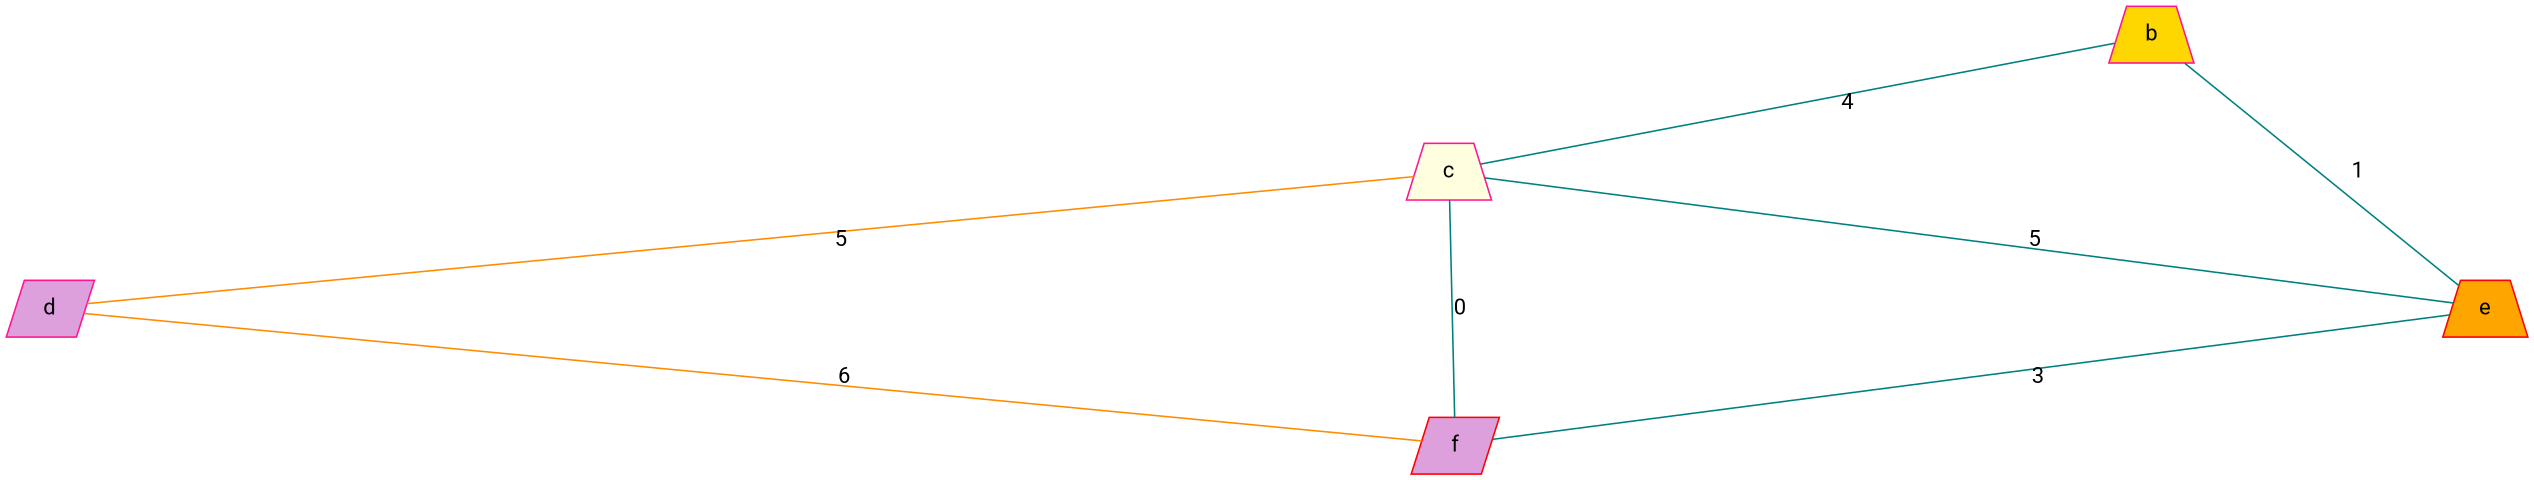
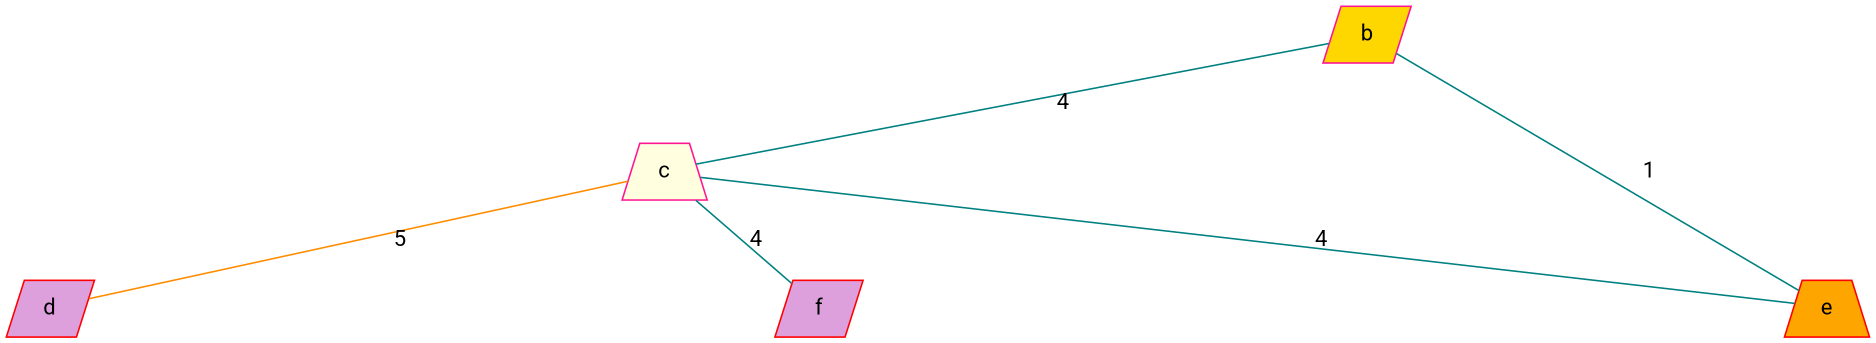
  digraph {
    fontname=Roboto
    nodesep=6.0
    splines=true
    node [color=deeppink fillcolor=plum fontname=Roboto shape=trapezium style=filled]
    edge [color=teal dir=none fontname=Roboto]
    c [fillcolor=lightyellow]
-   b [fillcolor=gold]
+   b [fillcolor=gold shape=parallelogram]
    e [color=red fillcolor=orange]
-   d [shape=parallelogram]
+   d [color=red shape=parallelogram]
    f [color=red shape=parallelogram]
-   c -> e [label=5]
+   c -> e [label=4]
    c -> d [color=darkorange label=5]
-   c -> f [label=0]
+   c -> f [label=4]
    b -> c [label=4]
    b -> e [label=1]
-   e -> f [label=3]
-   d -> f [color=darkorange label=6]
  }
